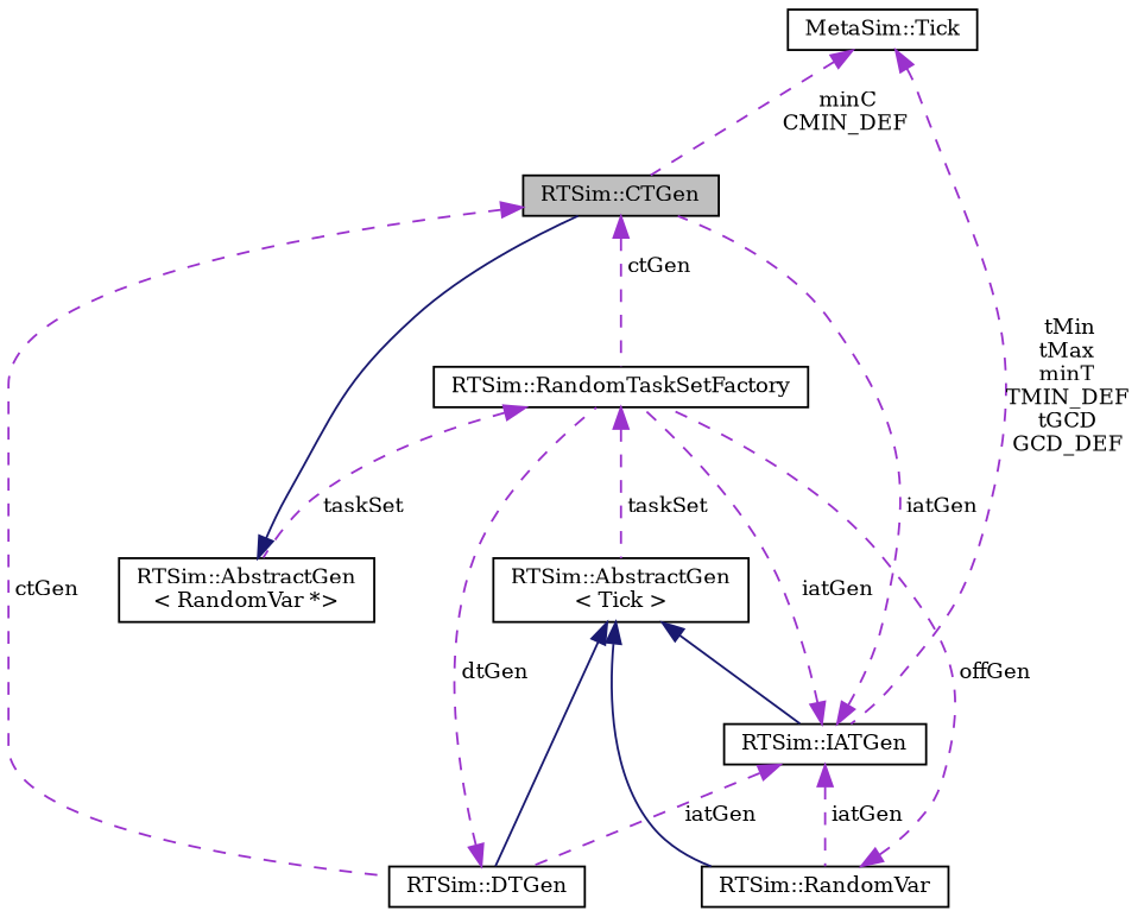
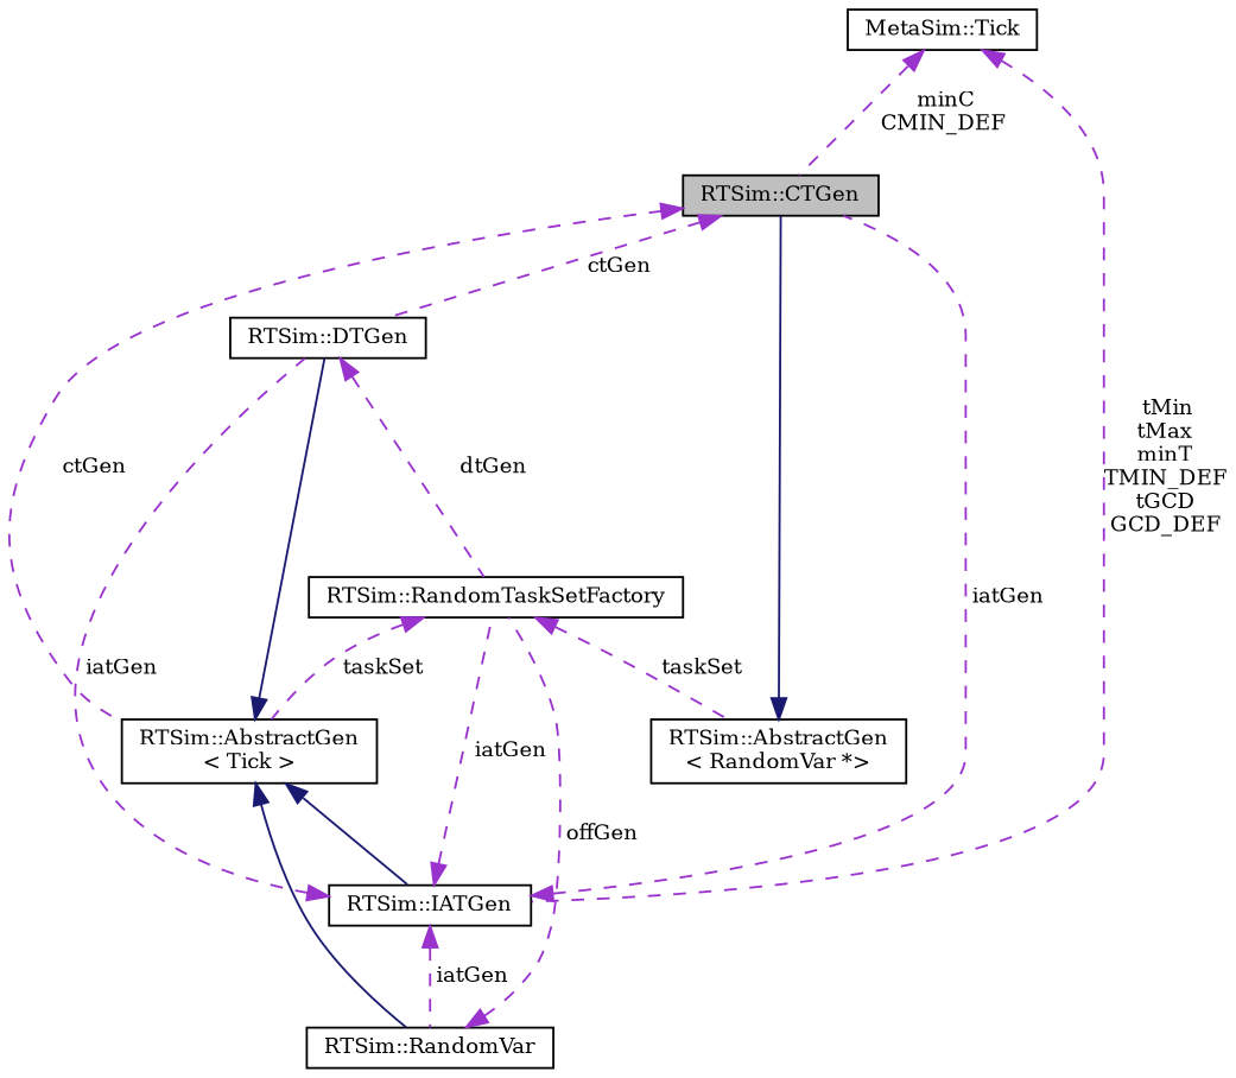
  digraph {
    fontname="DejaVu Serif"
    node [color=black fillcolor=white fontname="DejaVu Serif" fontsize=10 shape=record style=filled]
    edge [color=darkorchid3 dir=back fontname="DejaVu Serif" fontsize=10 labelfontname=Helvetica labelfontsize=10 style=dashed]
    n1 [fillcolor=grey75 fontcolor=black height=0.2 label="RTSim::CTGen" width=0.4]
    n2 [height=0.2 label="RTSim::RandomTaskSetFactory" width=0.4]
    n3 [height=0.2 label="RTSim::DTGen" width=0.4]
    n4 [height=0.2 label="RTSim::AbstractGen\l\< RandomVar *\>" width=0.4]
    n5 [height=0.2 label="RTSim::AbstractGen\l\< Tick \>" width=0.4]
    n6 [height=0.2 label="RTSim::IATGen" width=0.4]
    n7 [height=0.2 label="RTSim::RandomVar" width=0.4]
    n8 [height=0.2 label="MetaSim::Tick" width=0.4]
-   n1 -> n2 [label=" ctGen"]
+   n1 -> n5 [label=" ctGen"]
    n1 -> n3 [label=" ctGen"]
    n2 -> n4 [label=" taskSet"]
    n2 -> n5 [label=" taskSet"]
    n3 -> n2 [label=" dtGen"]
    n4 -> n1 [color=midnightblue style=solid]
    n5 -> n3 [color=midnightblue style=solid]
    n5 -> n6 [color=midnightblue style=solid]
    n5 -> n7 [color=midnightblue style=solid]
    n6 -> n1 [label=" iatGen"]
    n6 -> n2 [label=" iatGen"]
    n6 -> n3 [label=" iatGen"]
    n6 -> n7 [label=" iatGen"]
    n7 -> n2 [label=" offGen"]
    n8 -> n1 [label=" minC\nCMIN_DEF"]
    n8 -> n6 [label=" tMin\ntMax\nminT\nTMIN_DEF\ntGCD\nGCD_DEF"]
  }
